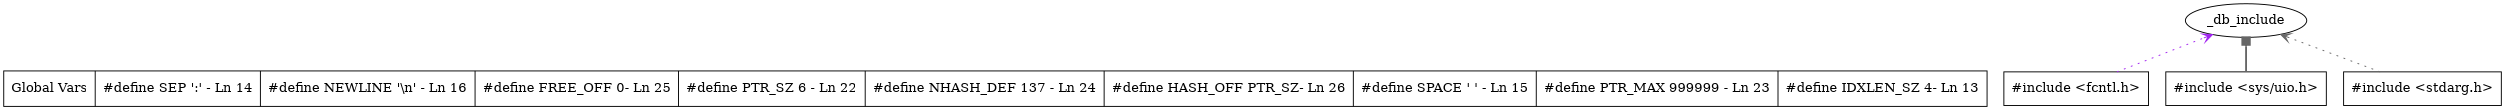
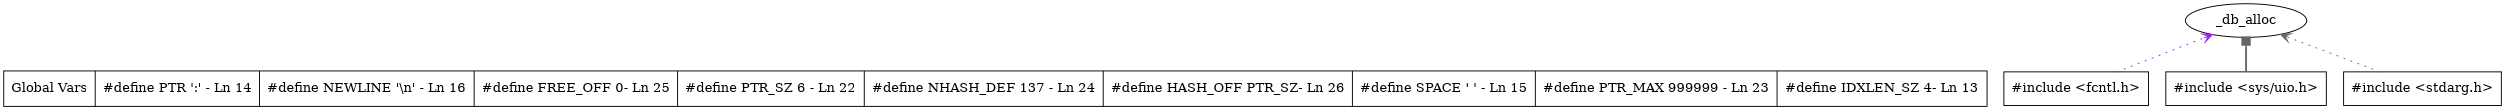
  digraph {
    rankdir=BT
    node [shape=rectangle]
    edge [arrowhead=vee color=gray40 style=dotted]
-   n1 [label="Global Vars|#define SEP ':' - Ln 14|#define NEWLINE     '\\n' - Ln 16|#define FREE_OFF      0	- Ln 25|#define PTR_SZ        6	 - Ln 22|#define NHASH_DEF	 137	 - Ln 24|#define HASH_OFF PTR_SZ	- Ln 26|#define SPACE       ' '	 - Ln 15|#define PTR_MAX  999999	 - Ln 23|#define IDXLEN_SZ	   4	- Ln 13" shape=record]
+   n1 [label="Global Vars|#define PTR ':' - Ln 14|#define NEWLINE     '\\n' - Ln 16|#define FREE_OFF      0	- Ln 25|#define PTR_SZ        6	 - Ln 22|#define NHASH_DEF	 137	 - Ln 24|#define HASH_OFF PTR_SZ	- Ln 26|#define SPACE       ' '	 - Ln 15|#define PTR_MAX  999999	 - Ln 23|#define IDXLEN_SZ	   4	- Ln 13" shape=record]
    n2 [label="#include <fcntl.h>"]
-   _db_alloc [label=_db_include shape=""]
+   _db_alloc [shape=""]
    n4 [label="#include <sys/uio.h>"]
    n5 [label="#include <stdarg.h>"]
    n2 -> _db_alloc [color=purple]
    n4 -> _db_alloc [arrowhead=box style=bold]
    n5 -> _db_alloc
  }
